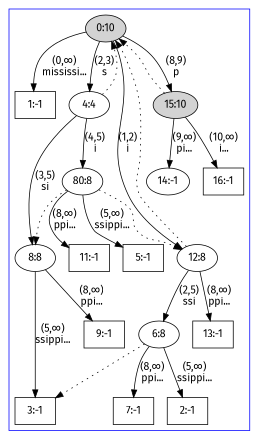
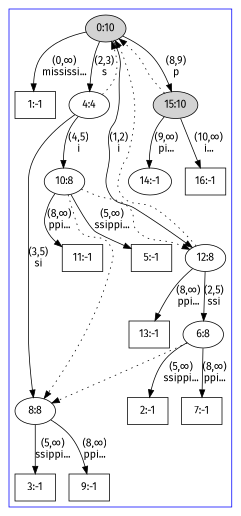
  digraph {
    fontname="Fira Sans"
    node [fontname="Fira Sans" shape=box]
    edge [fontname="Fira Sans" weight=1]
    n1 [label="0:10" style=filled shape=""]
    n2 [label="1:-1"]
    n3 [label="12:8" shape=""]
    n4 [label="4:4" shape=""]
    n5 [label="15:10" style=filled shape=""]
    n6 [label="6:8" shape=""]
    n7 [label="13:-1"]
    n8 [label="2:-1"]
    n9 [label="7:-1"]
    n10 [label="8:8" shape=""]
    n11 [label="3:-1"]
    n12 [label="9:-1"]
-   n13 [label="80:8" shape=""]
+   n13 [label="10:8" shape=""]
    n14 [label="5:-1"]
    n15 [label="11:-1"]
    n16 [label="14:-1" shape=ellipse]
    n17 [label="16:-1"]
    subgraph cluster_1 {
      color=blue
      n1
      n2
      n3
      n4
      n5
      n6
      n7
      n8
      n9
      n10
      n11
      n12
      n13
      n14
      n15
      n16
      n17
    }
    n1 -> n2 [label="(0,∞)\nmississi..."]
    n1 -> n3 [label="(1,2)\ni"]
    n1 -> n4 [label="(2,3)\ns"]
    n1 -> n5 [label="(8,9)\np"]
    n3 -> n1 [style=dotted weight=0]
    n3 -> n6 [label="(2,5)\nssi"]
    n3 -> n7 [label="(8,∞)\nppi..."]
    n4 -> n1 [style=dotted weight=0]
    n4 -> n10 [label="(3,5)\nsi"]
    n4 -> n13 [label="(4,5)\ni"]
    n5 -> n1 [style=dotted weight=0]
    n5 -> n16 [label="(9,∞)\npi..."]
    n5 -> n17 [label="(10,∞)\ni..."]
    n6 -> n8 [label="(5,∞)\nssippi..."]
    n6 -> n9 [label="(8,∞)\nppi..."]
-   n6 -> n11 [style=dotted weight=0]
+   n6 -> n10 [style=dotted weight=0]
    n10 -> n11 [label="(5,∞)\nssippi..."]
    n10 -> n12 [label="(8,∞)\nppi..."]
    n13 -> n3 [style=dotted weight=0]
    n13 -> n10 [style=dotted weight=0]
    n13 -> n14 [label="(5,∞)\nssippi..."]
    n13 -> n15 [label="(8,∞)\nppi..."]
  }
